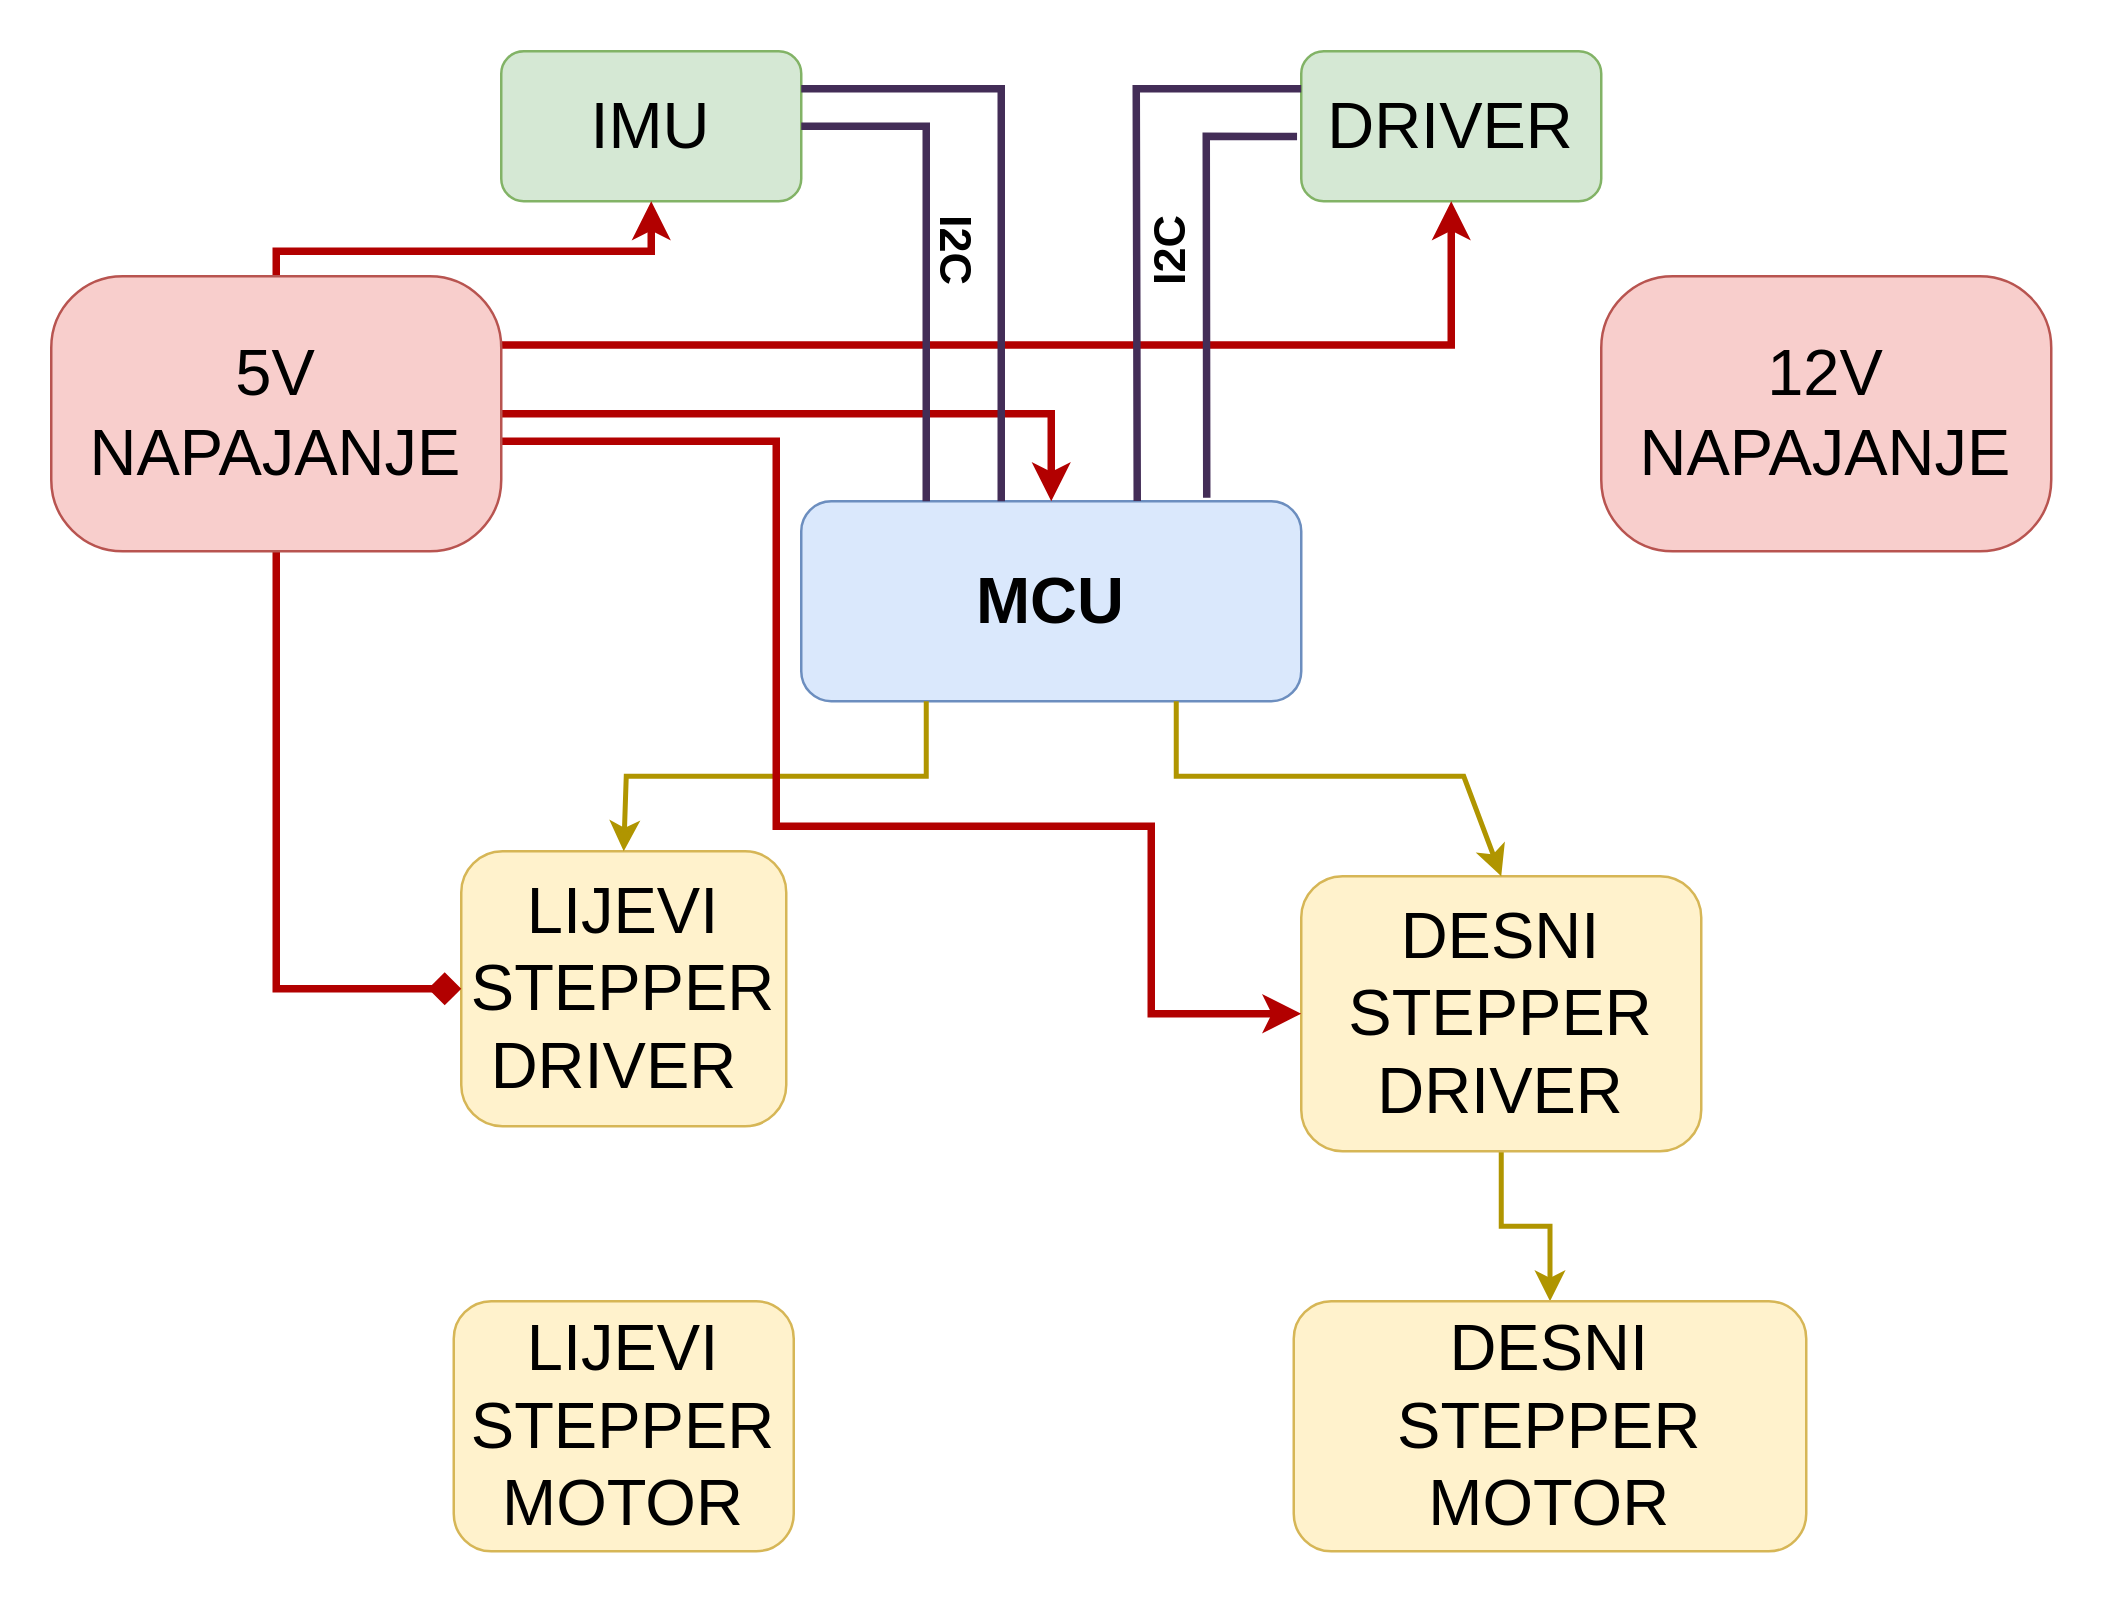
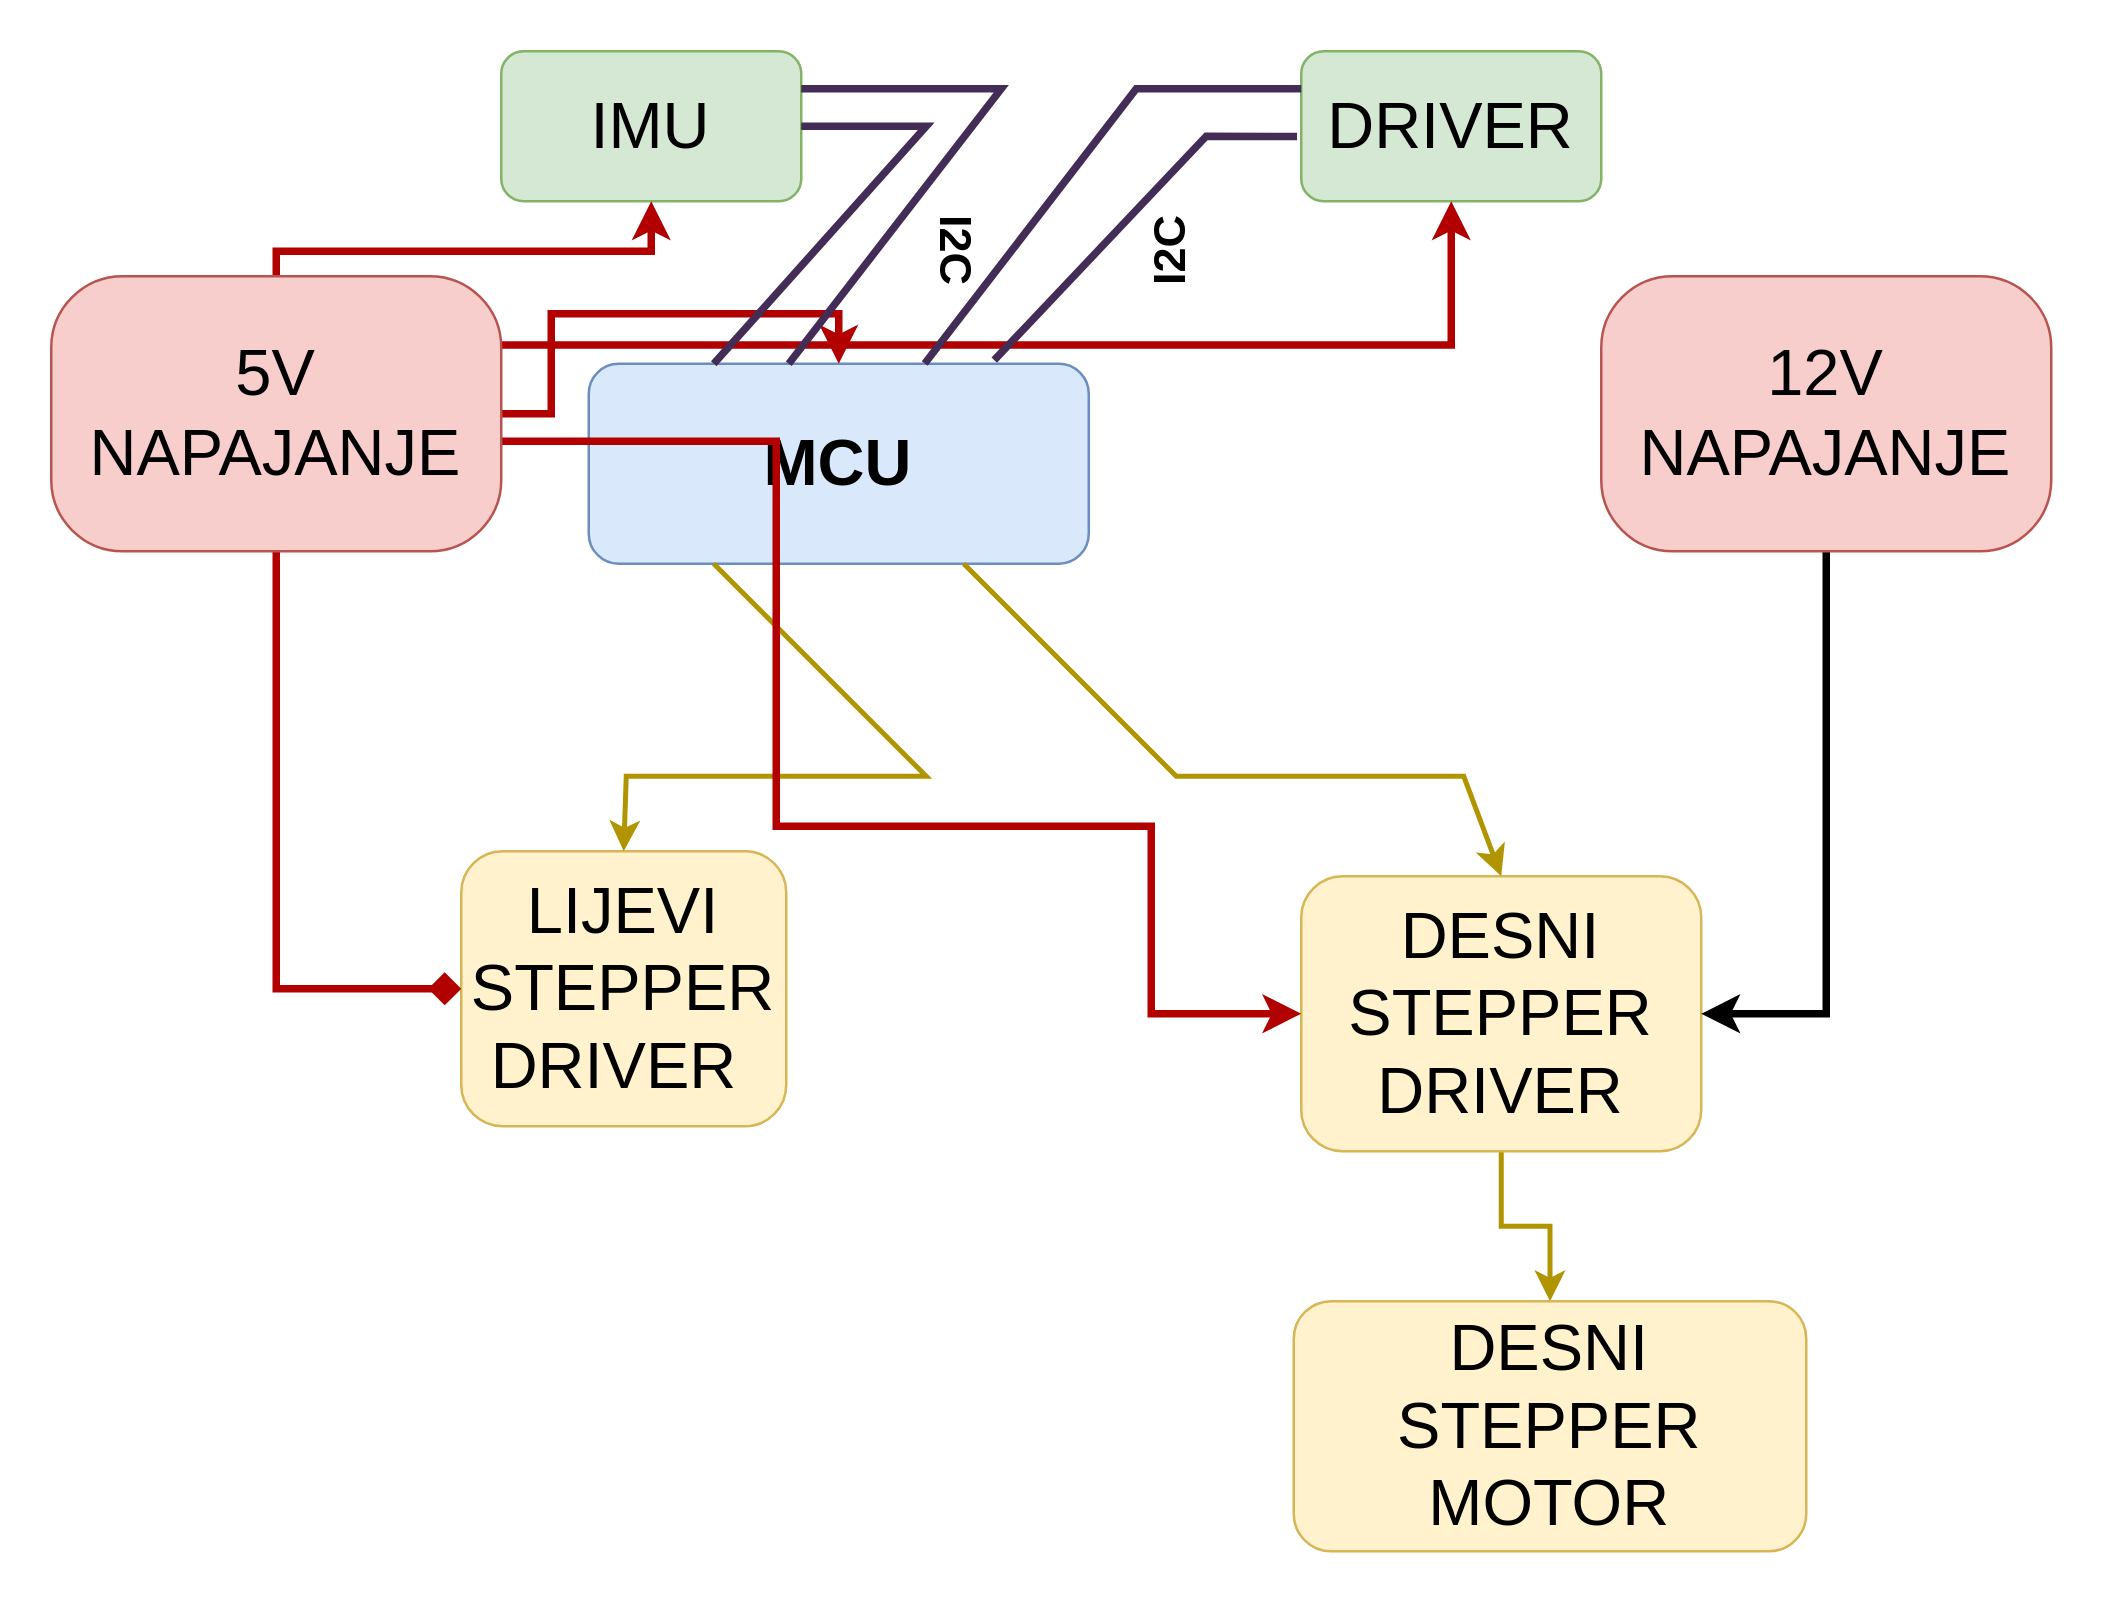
  <mxCell id="0" />
  <mxCell id="1" parent="0" />
- <mxCell id="2" value="&lt;font style=&quot;font-size: 26px;&quot;&gt;&lt;b&gt;MCU&lt;/b&gt;&lt;/font&gt;" style="rounded=1;whiteSpace=wrap;html=1;fillColor=#dae8fc;strokeColor=#6c8ebf;" vertex="1" parent="1"><mxGeometry x="320" y="200" width="200" height="80" as="geometry" /></mxCell>
+ <mxCell id="2" value="&lt;font style=&quot;font-size: 26px;&quot;&gt;&lt;b&gt;MCU&lt;/b&gt;&lt;/font&gt;" style="rounded=1;whiteSpace=wrap;html=1;fillColor=#dae8fc;strokeColor=#6c8ebf;" vertex="1" parent="1"><mxGeometry x="235" y="145" width="200" height="80" as="geometry" /></mxCell>
  <mxCell id="3" value="IMU" style="rounded=1;whiteSpace=wrap;html=1;fontSize=26;fillColor=#d5e8d4;strokeColor=#82b366;" vertex="1" parent="1"><mxGeometry x="200" y="20" width="120" height="60" as="geometry" /></mxCell>
  <mxCell id="4" value="DRIVER" style="rounded=1;whiteSpace=wrap;html=1;fontSize=26;fillColor=#d5e8d4;strokeColor=#82b366;" vertex="1" parent="1"><mxGeometry x="520" y="20" width="120" height="60" as="geometry" /></mxCell>
  <mxCell id="5" value="LIJEVI STEPPER DRIVER&amp;nbsp;" style="rounded=1;whiteSpace=wrap;html=1;fontSize=26;fillColor=#fff2cc;strokeColor=#d6b656;" vertex="1" parent="1"><mxGeometry x="184" y="340" width="130" height="110" as="geometry" /></mxCell>
  <mxCell id="6" style="edgeStyle=orthogonalEdgeStyle;rounded=0;orthogonalLoop=1;jettySize=auto;html=1;entryX=0.5;entryY=0;entryDx=0;entryDy=0;fontSize=26;fillColor=#e3c800;strokeColor=#B09500;strokeWidth=2;" edge="1" parent="1" source="7" target="9"><mxGeometry relative="1" as="geometry" /></mxCell>
  <mxCell id="7" value="DESNI STEPPER DRIVER" style="rounded=1;whiteSpace=wrap;html=1;fontSize=26;fillColor=#fff2cc;strokeColor=#d6b656;" vertex="1" parent="1"><mxGeometry x="520" y="350" width="160" height="110" as="geometry" /></mxCell>
- <mxCell id="8" value="LIJEVI STEPPER MOTOR" style="rounded=1;whiteSpace=wrap;html=1;fontSize=26;fillColor=#fff2cc;strokeColor=#d6b656;" vertex="1" parent="1"><mxGeometry x="181" y="520" width="136" height="100" as="geometry" /></mxCell>
  <mxCell id="9" value="DESNI STEPPER MOTOR" style="rounded=1;whiteSpace=wrap;html=1;fontSize=26;fillColor=#fff2cc;strokeColor=#d6b656;" vertex="1" parent="1"><mxGeometry x="517" y="520" width="205" height="100" as="geometry" /></mxCell>
  <mxCell id="10" value="" style="endArrow=classic;html=1;rounded=0;fontSize=26;exitX=0.25;exitY=1;exitDx=0;exitDy=0;entryX=0.5;entryY=0;entryDx=0;entryDy=0;fillColor=#e3c800;strokeColor=#B09500;strokeWidth=2;" edge="1" parent="1" source="2" target="5"><mxGeometry width="50" height="50" relative="1" as="geometry"><mxPoint x="410" y="340" as="sourcePoint" /><mxPoint x="460" y="290" as="targetPoint" /><Array as="points"><mxPoint x="370" y="310" /><mxPoint x="250" y="310" /></Array></mxGeometry></mxCell>
  <mxCell id="11" value="" style="endArrow=classic;html=1;rounded=0;fontSize=26;entryX=0.5;entryY=0;entryDx=0;entryDy=0;exitX=0.75;exitY=1;exitDx=0;exitDy=0;fillColor=#e3c800;strokeColor=#B09500;strokeWidth=2;" edge="1" parent="1" source="2" target="7"><mxGeometry width="50" height="50" relative="1" as="geometry"><mxPoint x="460" y="350" as="sourcePoint" /><mxPoint x="510" y="300" as="targetPoint" /><Array as="points"><mxPoint x="470" y="310" /><mxPoint x="585" y="310" /></Array></mxGeometry></mxCell>
  <mxCell id="12" style="edgeStyle=orthogonalEdgeStyle;rounded=0;orthogonalLoop=1;jettySize=auto;html=1;entryX=0.5;entryY=0;entryDx=0;entryDy=0;fontSize=26;fillColor=#e51400;strokeColor=#B20000;strokeWidth=3;" edge="1" parent="1" source="17" target="2"><mxGeometry relative="1" as="geometry" /></mxCell>
  <mxCell id="13" style="edgeStyle=orthogonalEdgeStyle;rounded=0;orthogonalLoop=1;jettySize=auto;html=1;entryX=0.5;entryY=1;entryDx=0;entryDy=0;fontSize=26;fillColor=#e51400;strokeColor=#B20000;strokeWidth=3;" edge="1" parent="1" source="17" target="3"><mxGeometry relative="1" as="geometry"><Array as="points"><mxPoint x="110" y="100" /><mxPoint x="260" y="100" /></Array></mxGeometry></mxCell>
  <mxCell id="14" style="edgeStyle=orthogonalEdgeStyle;rounded=0;orthogonalLoop=1;jettySize=auto;html=1;exitX=1;exitY=0.25;exitDx=0;exitDy=0;entryX=0.5;entryY=1;entryDx=0;entryDy=0;fontSize=26;fillColor=#e51400;strokeColor=#B20000;strokeWidth=3;" edge="1" parent="1" source="17" target="4"><mxGeometry relative="1" as="geometry" /></mxCell>
  <mxCell id="15" style="edgeStyle=orthogonalEdgeStyle;rounded=0;orthogonalLoop=1;jettySize=auto;html=1;entryX=0;entryY=0.5;entryDx=0;entryDy=0;fontSize=26;fillColor=#e51400;strokeColor=#B20000;strokeWidth=3;endArrow=diamond;" edge="1" parent="1" source="17" target="5"><mxGeometry relative="1" as="geometry" /></mxCell>
  <mxCell id="16" style="edgeStyle=orthogonalEdgeStyle;rounded=0;orthogonalLoop=1;jettySize=auto;html=1;entryX=0;entryY=0.5;entryDx=0;entryDy=0;fontSize=26;fillColor=#e51400;strokeColor=#B20000;strokeWidth=3;" edge="1" parent="1" source="17" target="7"><mxGeometry relative="1" as="geometry"><Array as="points"><mxPoint x="310" y="176" /><mxPoint x="310" y="330" /><mxPoint x="460" y="330" /><mxPoint x="460" y="405" /></Array></mxGeometry></mxCell>
  <mxCell id="17" value="5V NAPAJANJE" style="rounded=1;whiteSpace=wrap;html=1;fontSize=26;arcSize=26;fillColor=#f8cecc;strokeColor=#b85450;" vertex="1" parent="1"><mxGeometry x="20" y="110" width="180" height="110" as="geometry" /></mxCell>
+ <mxCell id="18" style="edgeStyle=orthogonalEdgeStyle;rounded=0;orthogonalLoop=1;jettySize=auto;html=1;entryX=1;entryY=0.5;entryDx=0;entryDy=0;fontSize=26;strokeWidth=3;fillColor=#0050ef;strokeColor=#000000;" edge="1" parent="1" source="19" target="7"><mxGeometry relative="1" as="geometry" /></mxCell>
  <mxCell id="19" value="12V NAPAJANJE" style="rounded=1;whiteSpace=wrap;html=1;fontSize=26;arcSize=26;fillColor=#f8cecc;strokeColor=#b85450;" vertex="1" parent="1"><mxGeometry x="640" y="110" width="180" height="110" as="geometry" /></mxCell>
  <mxCell id="20" value="" style="endArrow=none;html=1;rounded=0;fontSize=26;strokeWidth=3;exitX=0.25;exitY=0;exitDx=0;exitDy=0;entryX=1;entryY=0.5;entryDx=0;entryDy=0;fillColor=#76608a;strokeColor=#432D57;" edge="1" parent="1" source="2" target="3"><mxGeometry width="50" height="50" relative="1" as="geometry"><mxPoint x="340" y="200" as="sourcePoint" /><mxPoint x="390" y="150" as="targetPoint" /><Array as="points"><mxPoint x="370" y="50" /></Array></mxGeometry></mxCell>
  <mxCell id="21" value="" style="endArrow=none;html=1;rounded=0;fontSize=26;strokeWidth=3;exitX=0.4;exitY=0;exitDx=0;exitDy=0;entryX=1;entryY=0.25;entryDx=0;entryDy=0;fillColor=#76608a;strokeColor=#432D57;exitPerimeter=0;" edge="1" parent="1" source="2" target="3"><mxGeometry width="50" height="50" relative="1" as="geometry"><mxPoint x="390" y="200" as="sourcePoint" /><mxPoint x="340" y="50" as="targetPoint" /><Array as="points"><mxPoint x="400" y="35" /></Array></mxGeometry></mxCell>
  <mxCell id="22" value="&lt;span style=&quot;font-size: 18px;&quot;&gt;&lt;b&gt;I2C&lt;/b&gt;&lt;br&gt;&lt;/span&gt;" style="text;html=1;strokeColor=none;fillColor=none;align=center;verticalAlign=middle;whiteSpace=wrap;rounded=0;fontSize=26;rotation=90;" vertex="1" parent="1"><mxGeometry x="340" y="80" width="90" height="40" as="geometry" /></mxCell>
  <mxCell id="23" value="" style="endArrow=none;html=1;rounded=0;fontSize=18;strokeWidth=3;exitX=0.672;exitY=-0.001;exitDx=0;exitDy=0;entryX=0;entryY=0.25;entryDx=0;entryDy=0;exitPerimeter=0;fillColor=#76608a;strokeColor=#432D57;" edge="1" parent="1" source="2" target="4"><mxGeometry width="50" height="50" relative="1" as="geometry"><mxPoint x="460" y="190" as="sourcePoint" /><mxPoint x="510" y="140" as="targetPoint" /><Array as="points"><mxPoint x="454" y="35" /></Array></mxGeometry></mxCell>
  <mxCell id="24" value="" style="endArrow=none;html=1;rounded=0;fontSize=18;strokeWidth=3;exitX=0.811;exitY=-0.018;exitDx=0;exitDy=0;exitPerimeter=0;entryX=-0.014;entryY=0.568;entryDx=0;entryDy=0;entryPerimeter=0;fillColor=#76608a;strokeColor=#432D57;" edge="1" parent="1" source="2" target="4"><mxGeometry width="50" height="50" relative="1" as="geometry"><mxPoint x="460" y="200" as="sourcePoint" /><mxPoint x="510" y="150" as="targetPoint" /><Array as="points"><mxPoint x="482" y="54" /></Array></mxGeometry></mxCell>
  <mxCell id="25" value="&lt;span style=&quot;font-size: 18px;&quot;&gt;&lt;b&gt;I2C&lt;/b&gt;&lt;br&gt;&lt;/span&gt;" style="text;html=1;strokeColor=none;fillColor=none;align=center;verticalAlign=middle;whiteSpace=wrap;rounded=0;fontSize=26;rotation=-90;flipH=0;flipV=0;" vertex="1" parent="1"><mxGeometry x="420" y="80" width="90" height="40" as="geometry" /></mxCell>
